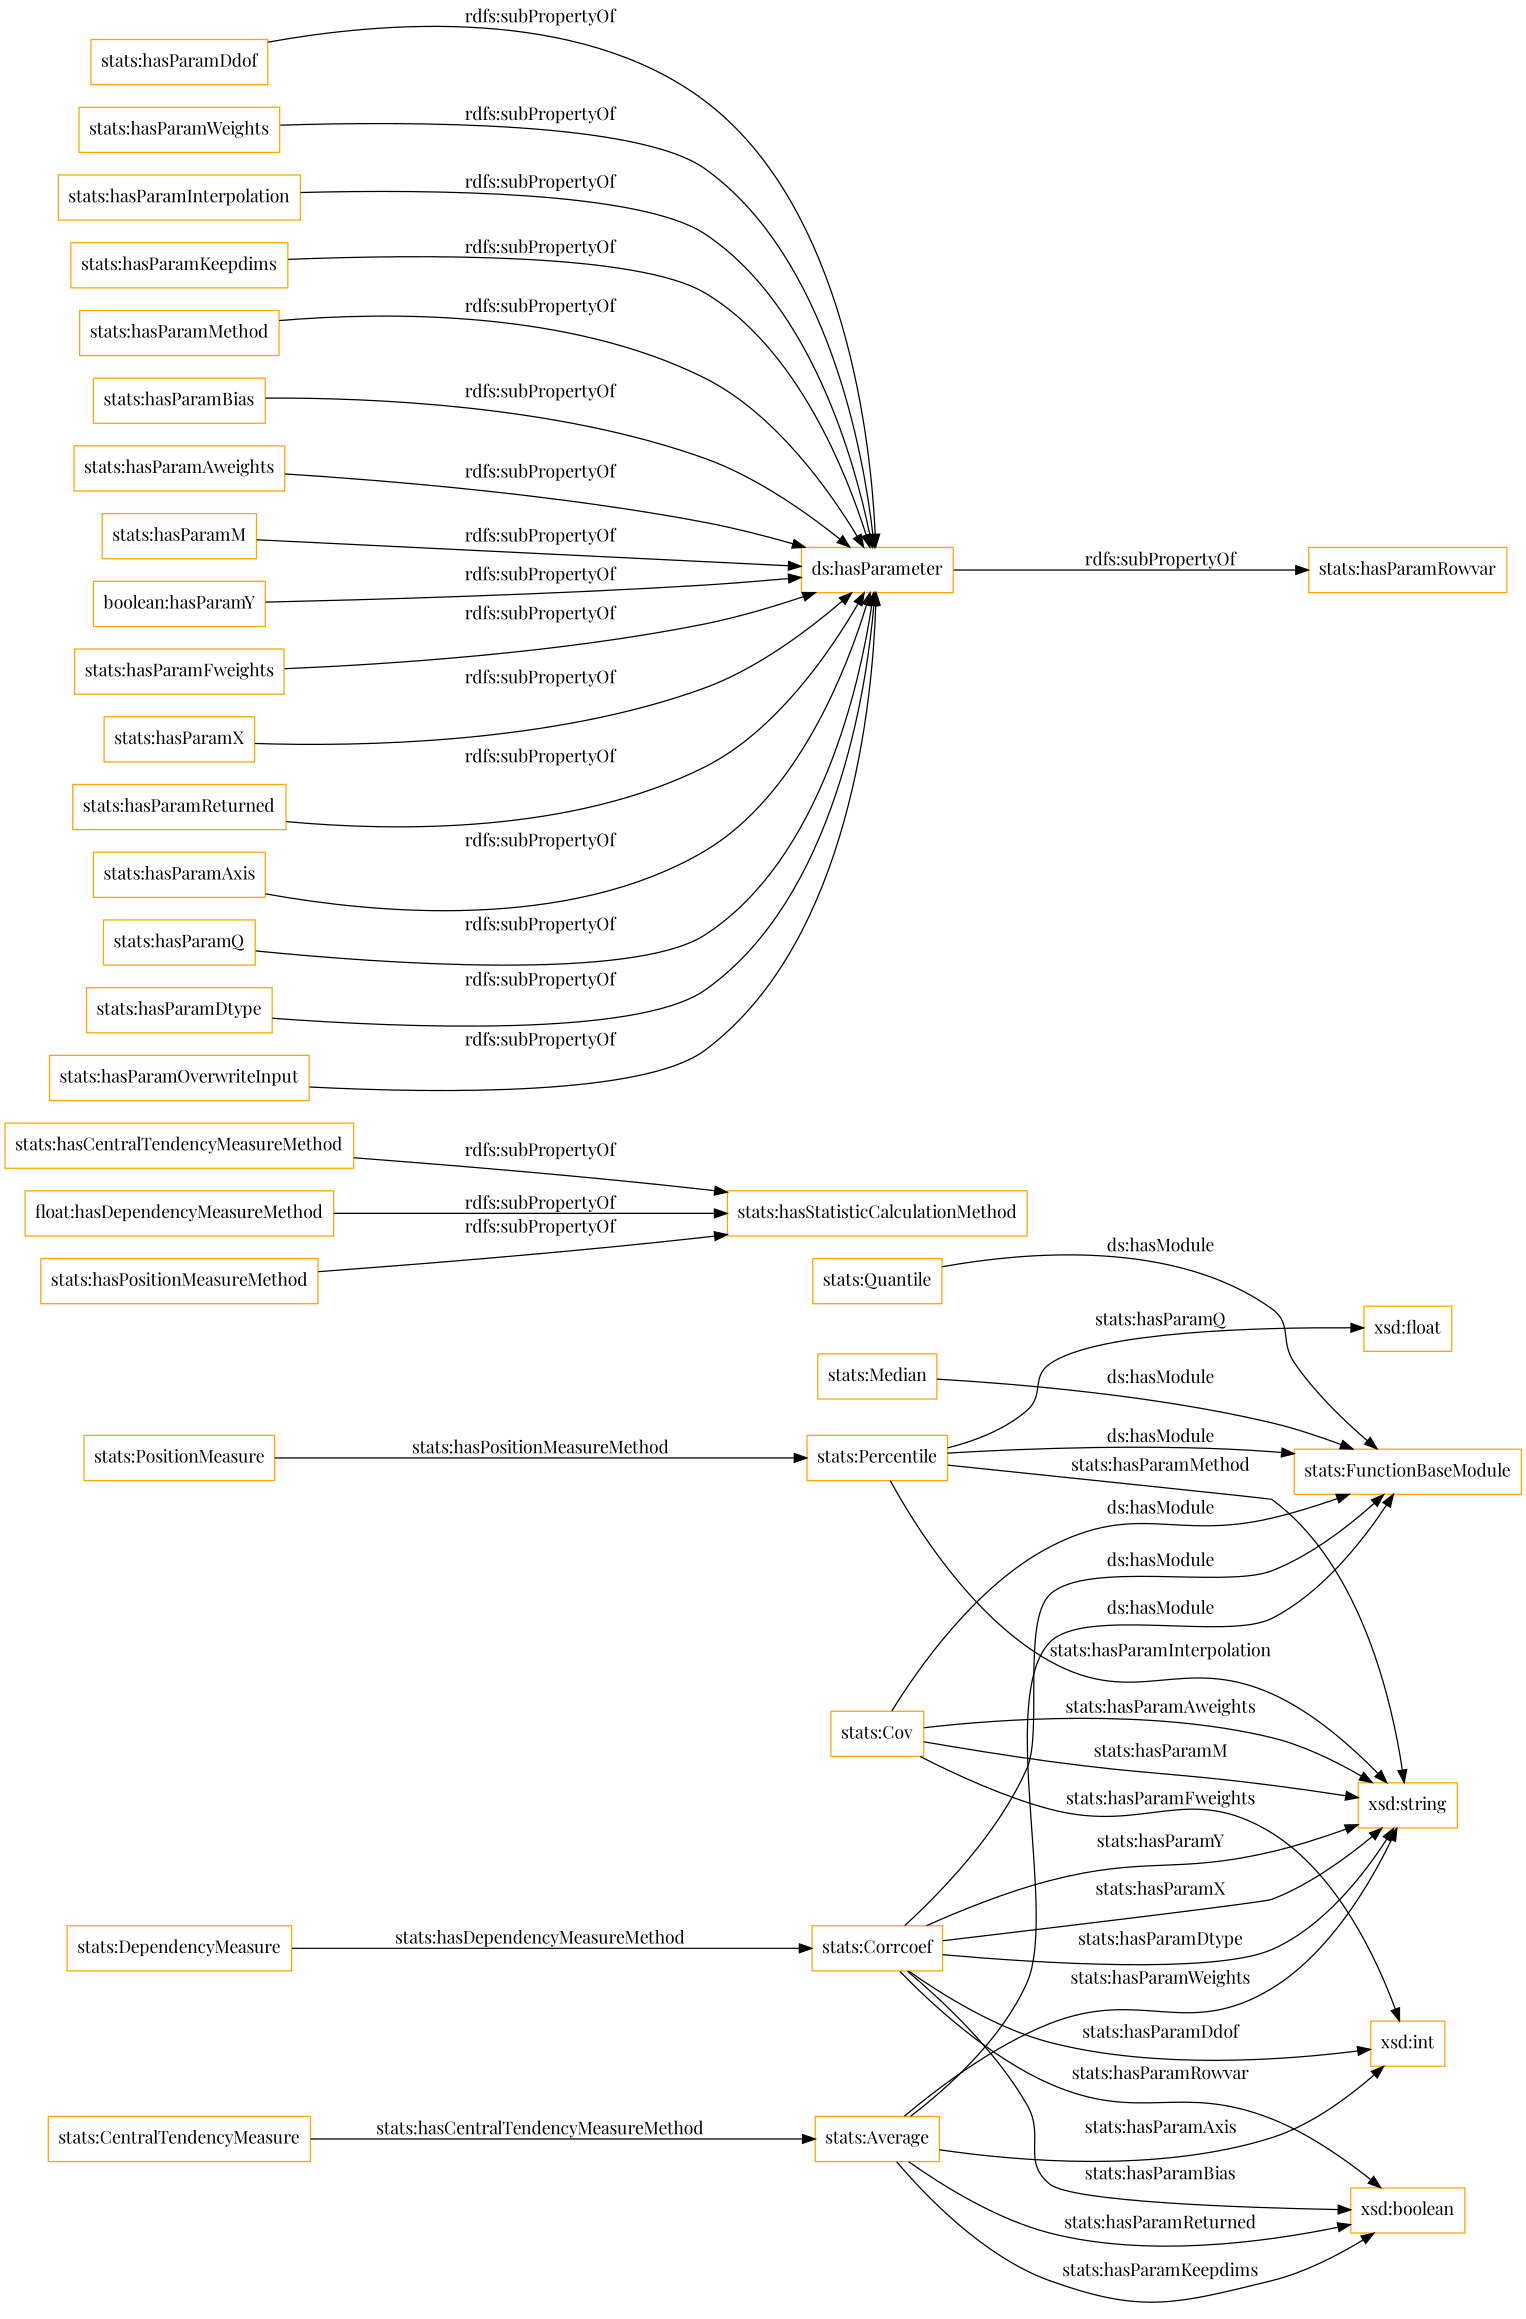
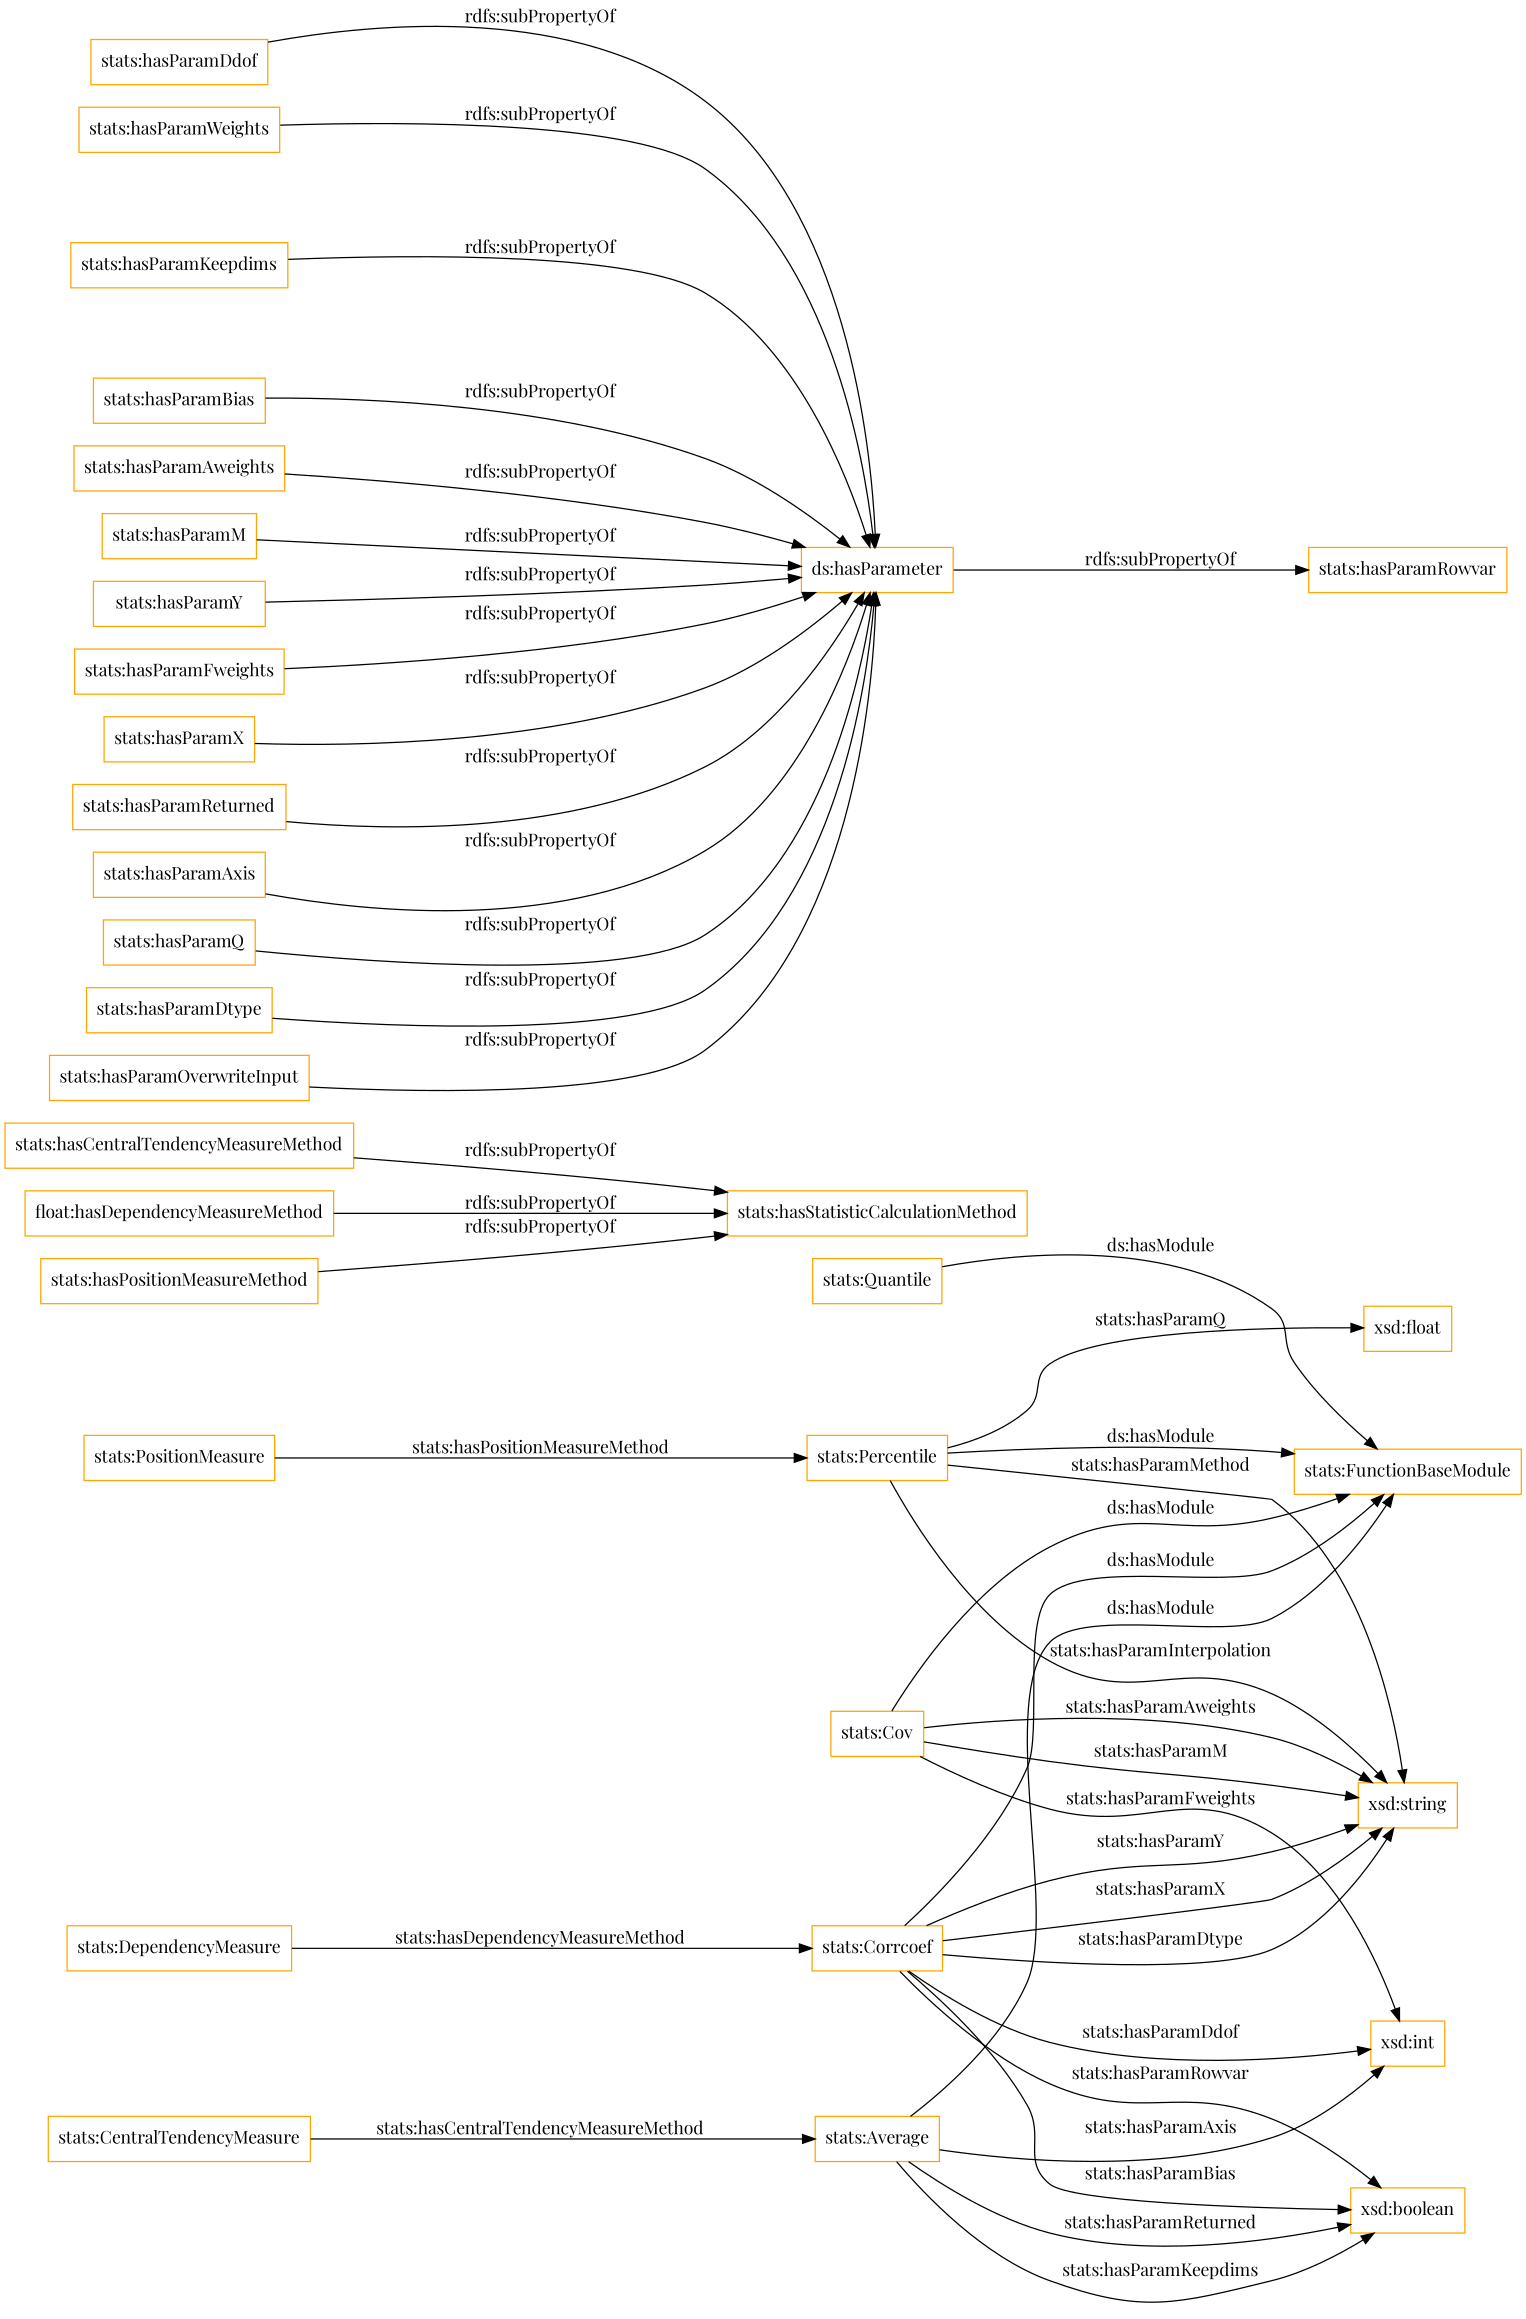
  digraph {
    fontname="Playfair Display"
    rankdir=LR
    node [color=orange fontname="Playfair Display" shape=rectangle]
    edge [fontname="Playfair Display"]
    "stats:Quantile"
    "stats:FunctionBaseModule"
-   "stats:Median"
    "stats:Percentile"
    "xsd:string"
    "xsd:float"
    "stats:CentralTendencyMeasure"
    "stats:Average"
    "xsd:boolean"
    "xsd:int"
    "stats:Corrcoef"
    "stats:DependencyMeasure"
    "stats:Cov"
    "stats:PositionMeasure"
    "stats:hasCentralTendencyMeasureMethod"
    "stats:hasStatisticCalculationMethod"
    n17 [label="float:hasDependencyMeasureMethod"]
    "stats:hasParamDdof"
    "ds:hasParameter"
    "stats:hasParamRowvar"
    "stats:hasParamWeights"
    "stats:hasPositionMeasureMethod"
-   "stats:hasParamInterpolation"
    "stats:hasParamKeepdims"
-   "stats:hasParamMethod"
    "stats:hasParamBias"
    "stats:hasParamAweights"
    "stats:hasParamM"
-   "stats:hasParamY" [label="boolean:hasParamY"]
+   "stats:hasParamY"
    "stats:hasParamFweights"
    "stats:hasParamX"
    "stats:hasParamReturned"
    "stats:hasParamAxis"
    "stats:hasParamQ"
    "stats:hasParamDtype"
    "stats:hasParamOverwriteInput"
    "stats:Quantile" -> "stats:FunctionBaseModule" [label="ds:hasModule"]
-   "stats:Median" -> "stats:FunctionBaseModule" [label="ds:hasModule"]
    "stats:Percentile" -> "stats:FunctionBaseModule" [label="ds:hasModule"]
    "stats:Percentile" -> "xsd:string" [label="stats:hasParamMethod"]
    "stats:Percentile" -> "xsd:string" [label="stats:hasParamInterpolation"]
    "stats:Percentile" -> "xsd:float" [label="stats:hasParamQ"]
    "stats:CentralTendencyMeasure" -> "stats:Average" [label="stats:hasCentralTendencyMeasureMethod"]
    "stats:Average" -> "stats:FunctionBaseModule" [label="ds:hasModule"]
-   "stats:Average" -> "xsd:string" [label="stats:hasParamWeights"]
    "stats:Average" -> "xsd:boolean" [label="stats:hasParamKeepdims"]
    "stats:Average" -> "xsd:boolean" [label="stats:hasParamReturned"]
    "stats:Average" -> "xsd:int" [label="stats:hasParamAxis"]
    "stats:Corrcoef" -> "stats:FunctionBaseModule" [label="ds:hasModule"]
    "stats:Corrcoef" -> "xsd:string" [label="stats:hasParamX"]
    "stats:Corrcoef" -> "xsd:string" [label="stats:hasParamDtype"]
    "stats:Corrcoef" -> "xsd:string" [label="stats:hasParamY"]
    "stats:Corrcoef" -> "xsd:boolean" [label="stats:hasParamRowvar"]
    "stats:Corrcoef" -> "xsd:boolean" [label="stats:hasParamBias"]
    "stats:Corrcoef" -> "xsd:int" [label="stats:hasParamDdof"]
    "stats:DependencyMeasure" -> "stats:Corrcoef" [label="stats:hasDependencyMeasureMethod"]
    "stats:Cov" -> "stats:FunctionBaseModule" [label="ds:hasModule"]
    "stats:Cov" -> "xsd:string" [label="stats:hasParamAweights"]
    "stats:Cov" -> "xsd:string" [label="stats:hasParamM"]
    "stats:Cov" -> "xsd:int" [label="stats:hasParamFweights"]
    "stats:PositionMeasure" -> "stats:Percentile" [label="stats:hasPositionMeasureMethod"]
    "stats:hasCentralTendencyMeasureMethod" -> "stats:hasStatisticCalculationMethod" [label="rdfs:subPropertyOf"]
    n17 -> "stats:hasStatisticCalculationMethod" [label="rdfs:subPropertyOf"]
    "stats:hasParamDdof" -> "ds:hasParameter" [label="rdfs:subPropertyOf"]
    "ds:hasParameter" -> "stats:hasParamRowvar" [label="rdfs:subPropertyOf"]
    "stats:hasParamWeights" -> "ds:hasParameter" [label="rdfs:subPropertyOf"]
    "stats:hasPositionMeasureMethod" -> "stats:hasStatisticCalculationMethod" [label="rdfs:subPropertyOf"]
-   "stats:hasParamInterpolation" -> "ds:hasParameter" [label="rdfs:subPropertyOf"]
    "stats:hasParamKeepdims" -> "ds:hasParameter" [label="rdfs:subPropertyOf"]
-   "stats:hasParamMethod" -> "ds:hasParameter" [label="rdfs:subPropertyOf"]
    "stats:hasParamBias" -> "ds:hasParameter" [label="rdfs:subPropertyOf"]
    "stats:hasParamAweights" -> "ds:hasParameter" [label="rdfs:subPropertyOf"]
    "stats:hasParamM" -> "ds:hasParameter" [label="rdfs:subPropertyOf"]
    "stats:hasParamY" -> "ds:hasParameter" [label="rdfs:subPropertyOf"]
    "stats:hasParamFweights" -> "ds:hasParameter" [label="rdfs:subPropertyOf"]
    "stats:hasParamX" -> "ds:hasParameter" [label="rdfs:subPropertyOf"]
    "stats:hasParamReturned" -> "ds:hasParameter" [label="rdfs:subPropertyOf"]
    "stats:hasParamAxis" -> "ds:hasParameter" [label="rdfs:subPropertyOf"]
    "stats:hasParamQ" -> "ds:hasParameter" [label="rdfs:subPropertyOf"]
    "stats:hasParamDtype" -> "ds:hasParameter" [label="rdfs:subPropertyOf"]
    "stats:hasParamOverwriteInput" -> "ds:hasParameter" [label="rdfs:subPropertyOf"]
  }
